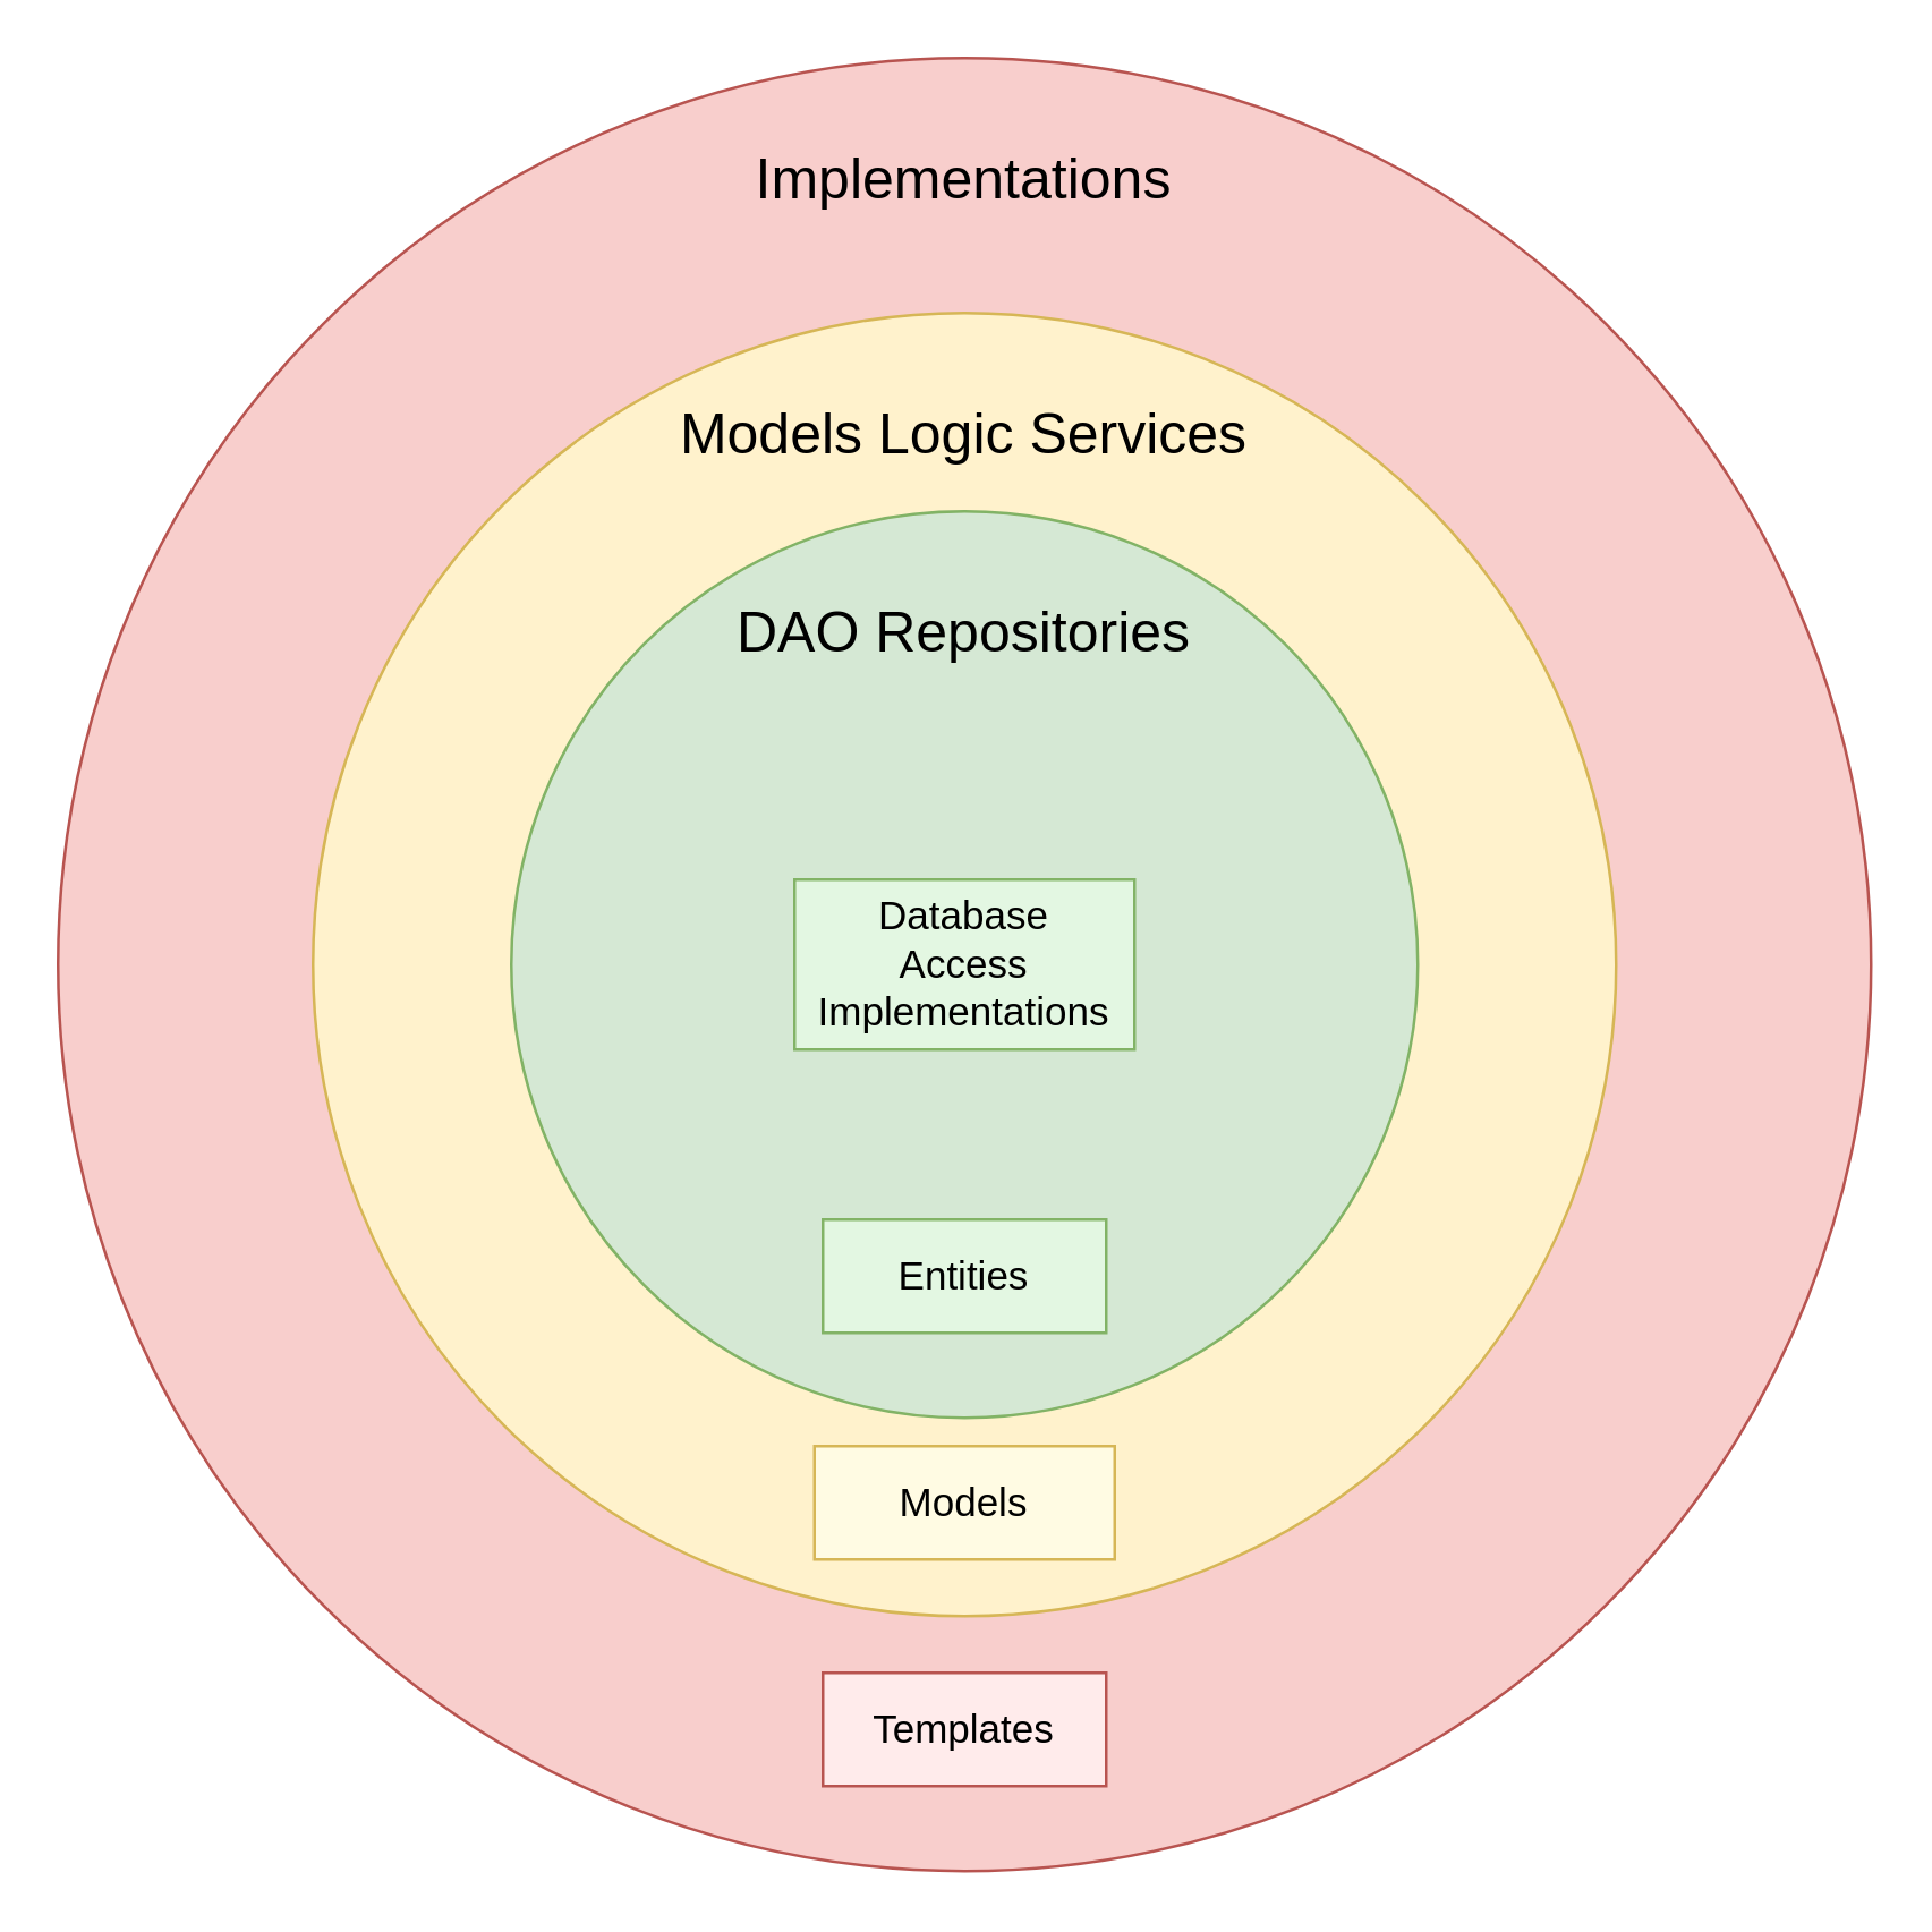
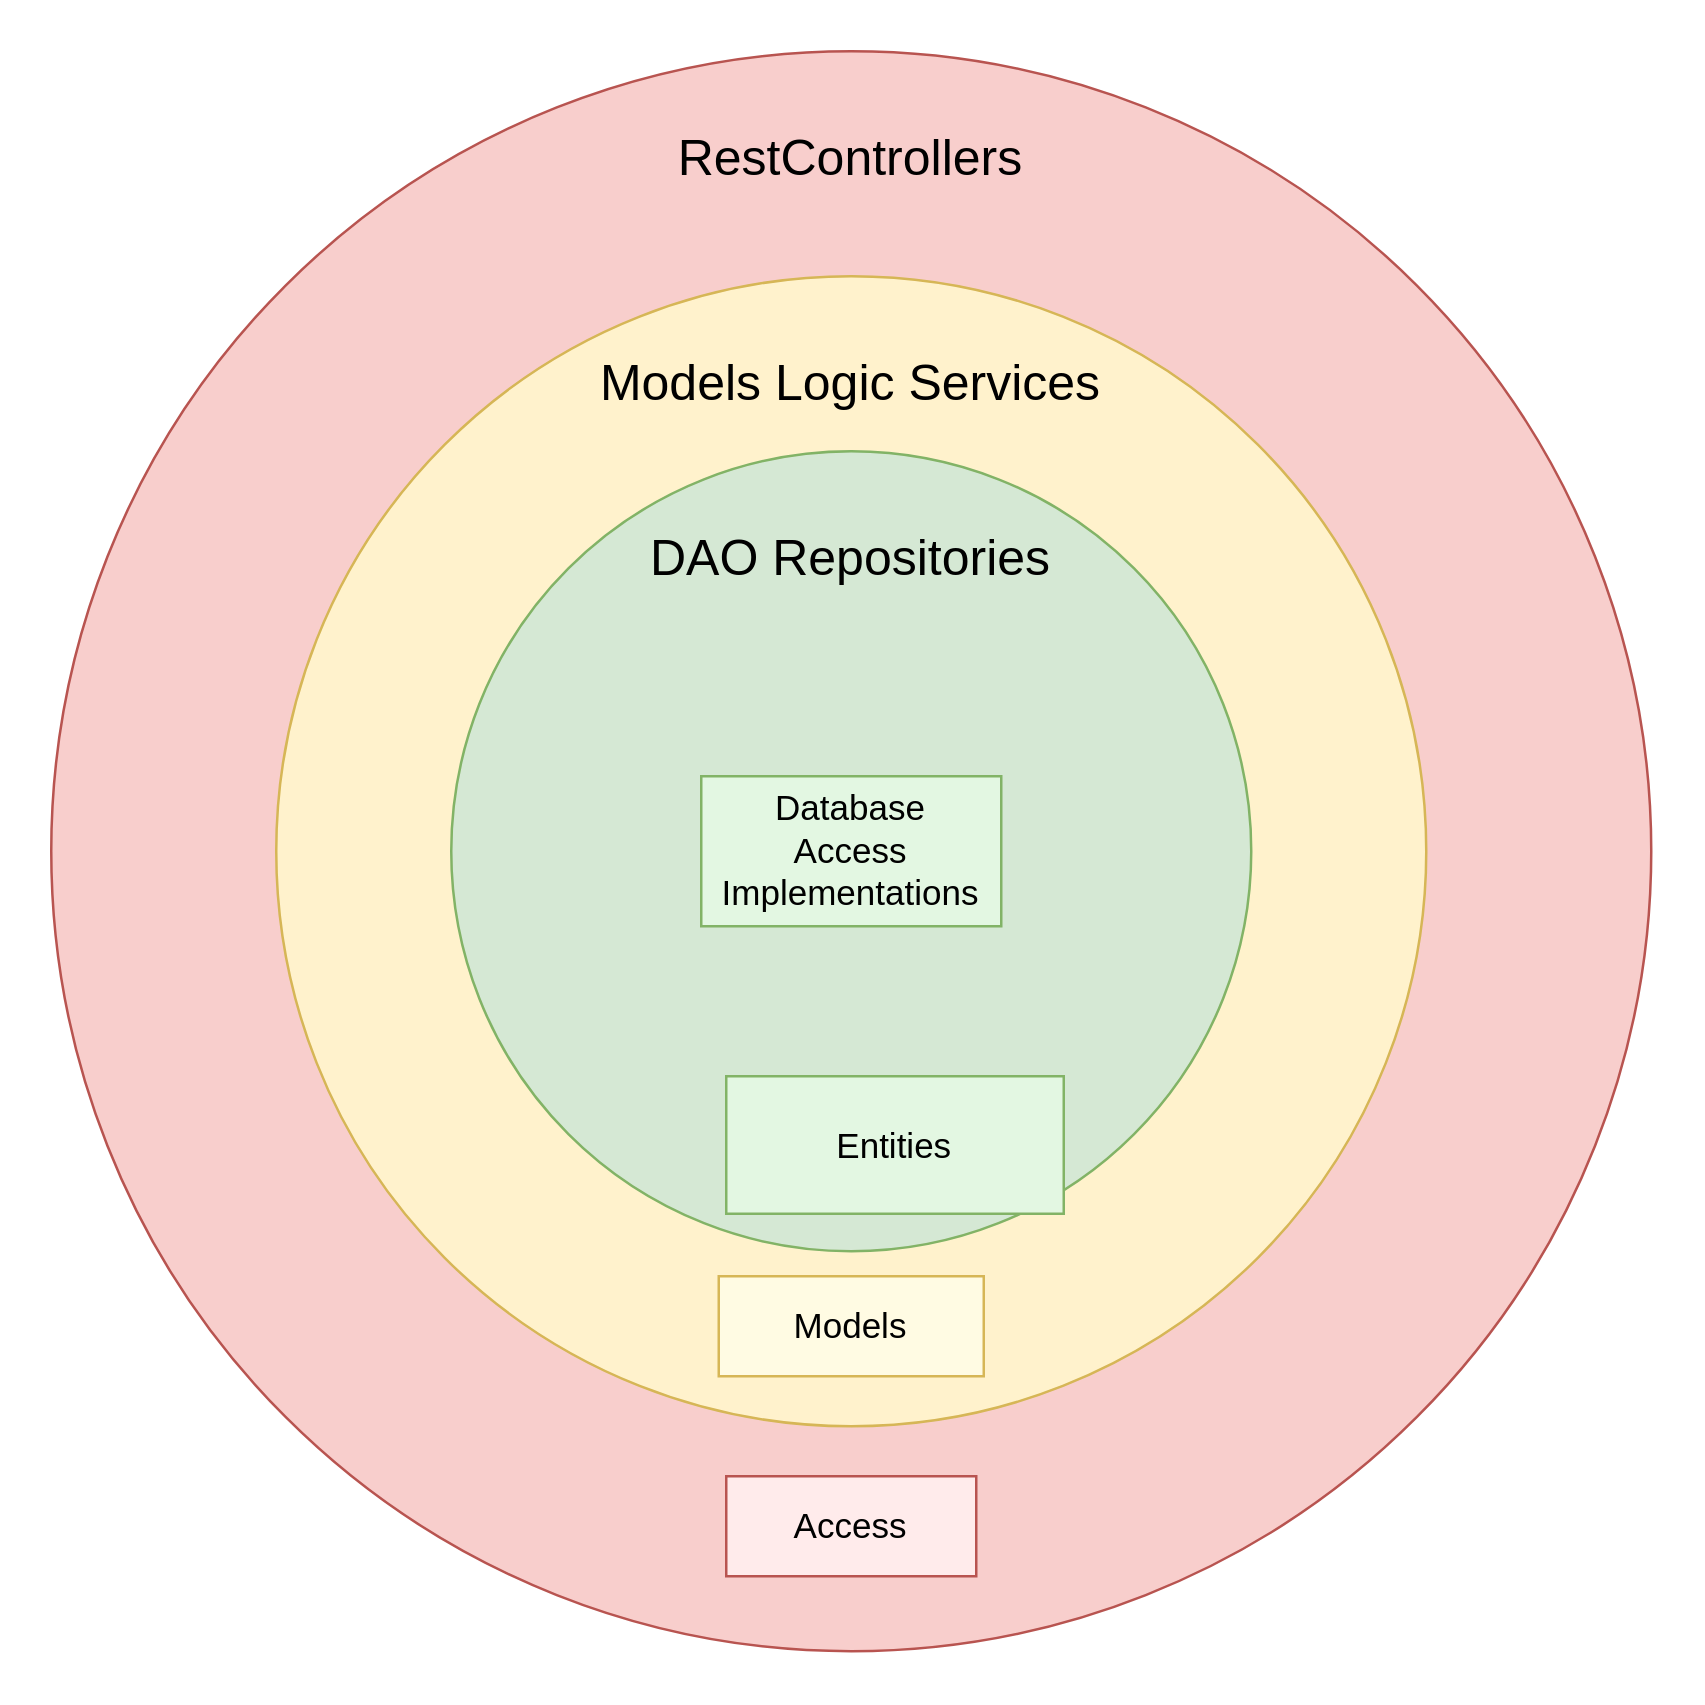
  <mxCell id="0" />
  <mxCell id="1" parent="0" />
- <mxCell id="2" value="&lt;div style=&quot;font-size: 20px;&quot;&gt;&lt;br style=&quot;font-size: 20px;&quot;&gt;&lt;/div&gt;&lt;div style=&quot;font-size: 20px;&quot;&gt;Implementations&lt;/div&gt;" style="ellipse;whiteSpace=wrap;html=1;aspect=fixed;horizontal=1;verticalAlign=top;fontSize=20;fillColor=#f8cecc;strokeColor=#b85450;" vertex="1" parent="1"><mxGeometry x="20" y="20" width="640" height="640" as="geometry" /></mxCell>
+ <mxCell id="2" value="&lt;div style=&quot;font-size: 20px;&quot;&gt;&lt;br style=&quot;font-size: 20px;&quot;&gt;&lt;/div&gt;&lt;div style=&quot;font-size: 20px;&quot;&gt;RestControllers&lt;/div&gt;" style="ellipse;whiteSpace=wrap;html=1;aspect=fixed;horizontal=1;verticalAlign=top;fontSize=20;fillColor=#f8cecc;strokeColor=#b85450;" vertex="1" parent="1"><mxGeometry x="20" y="20" width="640" height="640" as="geometry" /></mxCell>
  <mxCell id="3" value="&lt;br&gt;&lt;div&gt;Models Logic Services&lt;/div&gt;" style="ellipse;whiteSpace=wrap;html=1;aspect=fixed;fontSize=20;verticalAlign=top;fillColor=#fff2cc;strokeColor=#d6b656;" vertex="1" parent="1"><mxGeometry x="110" y="110" width="460" height="460" as="geometry" /></mxCell>
  <mxCell id="4" value="&lt;div&gt;&lt;br&gt;&lt;/div&gt;&lt;div&gt;DAO Repositories&lt;/div&gt;" style="ellipse;whiteSpace=wrap;html=1;aspect=fixed;fontSize=20;verticalAlign=top;fillColor=#d5e8d4;strokeColor=#82b366;" vertex="1" parent="1"><mxGeometry x="180" y="180" width="320" height="320" as="geometry" /></mxCell>
  <mxCell id="5" value="&lt;div&gt;Database&lt;/div&gt;&lt;div&gt;Access&lt;br&gt;&lt;/div&gt;&lt;div&gt;Implementations&lt;/div&gt;" style="rounded=0;whiteSpace=wrap;html=1;fontSize=14;fillColor=#E3F7E2;strokeColor=#82b366;" vertex="1" parent="1"><mxGeometry x="280" y="310" width="120" height="60" as="geometry" /></mxCell>
- <mxCell id="6" value="Entities" style="rounded=0;whiteSpace=wrap;html=1;fontSize=14;fillColor=#E3F7E2;strokeColor=#82b366;" vertex="1" parent="1"><mxGeometry x="290" y="430" width="100" height="40" as="geometry" /></mxCell>
+ <mxCell id="6" value="Entities" style="rounded=0;whiteSpace=wrap;html=1;fontSize=14;fillColor=#E3F7E2;strokeColor=#82b366;" vertex="1" parent="1"><mxGeometry x="290" y="430" width="135" height="55" as="geometry" /></mxCell>
  <mxCell id="7" value="Models" style="rounded=0;whiteSpace=wrap;html=1;fontSize=14;fillColor=#FFFBE3;strokeColor=#d6b656;" vertex="1" parent="1"><mxGeometry x="287" y="510" width="106" height="40" as="geometry" /></mxCell>
- <mxCell id="8" value="Templates" style="rounded=0;whiteSpace=wrap;html=1;fontSize=14;fillColor=#FFEBEB;strokeColor=#b85450;" vertex="1" parent="1"><mxGeometry x="290" y="590" width="100" height="40" as="geometry" /></mxCell>
+ <mxCell id="8" value="Access" style="rounded=0;whiteSpace=wrap;html=1;fontSize=14;fillColor=#FFEBEB;strokeColor=#b85450;" vertex="1" parent="1"><mxGeometry x="290" y="590" width="100" height="40" as="geometry" /></mxCell>
